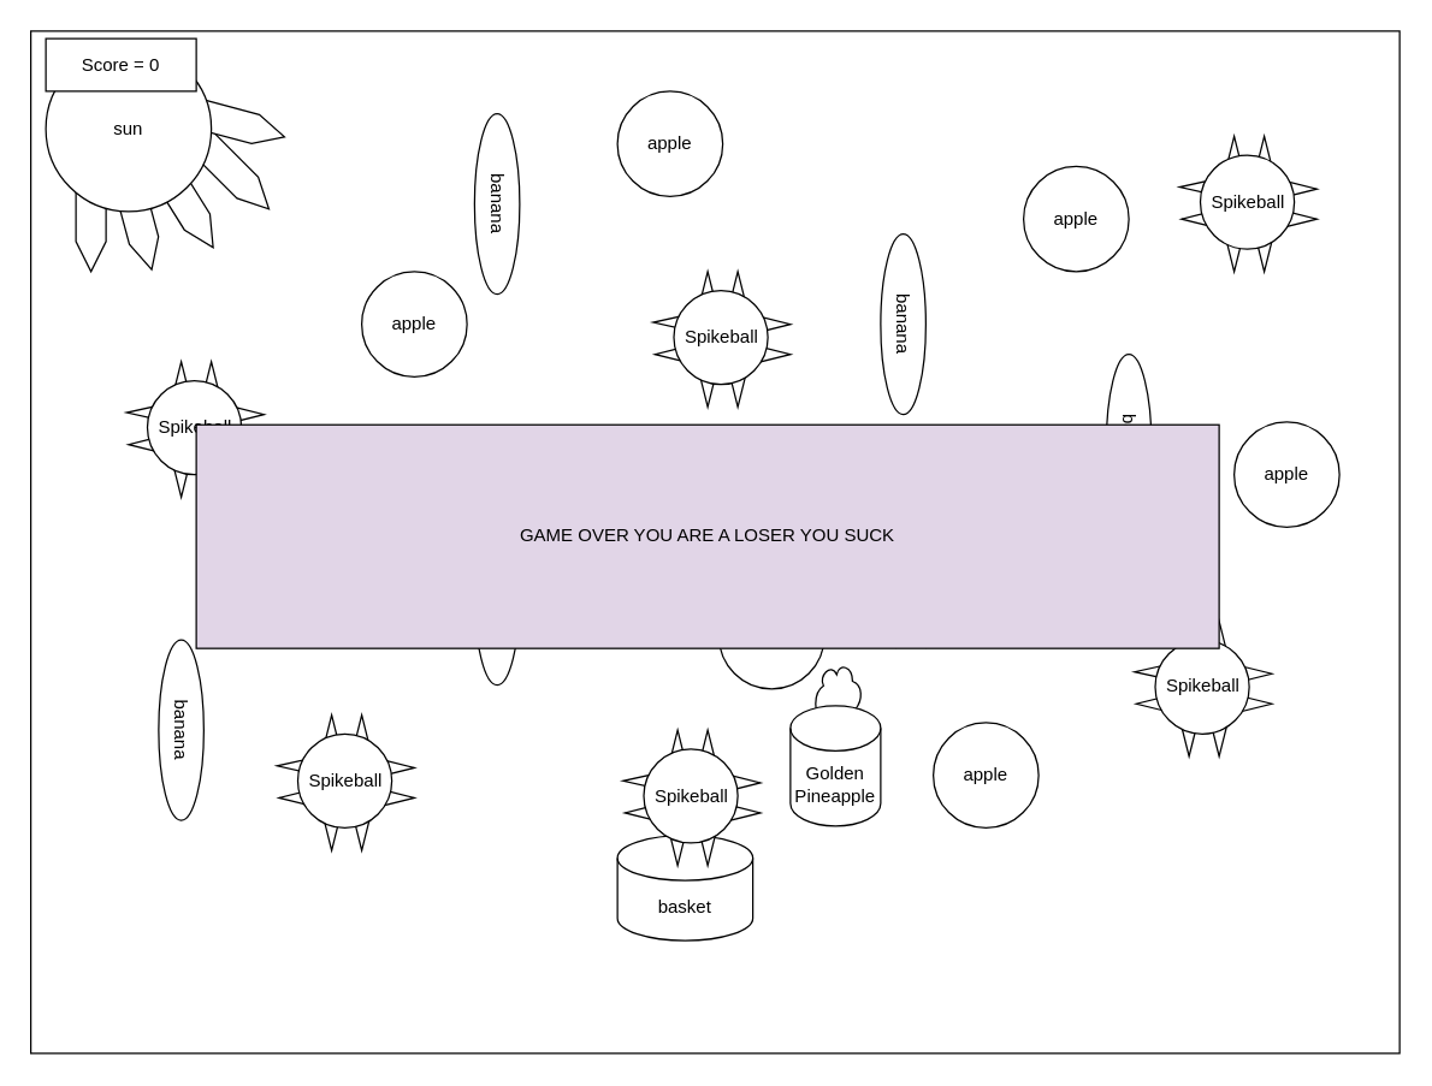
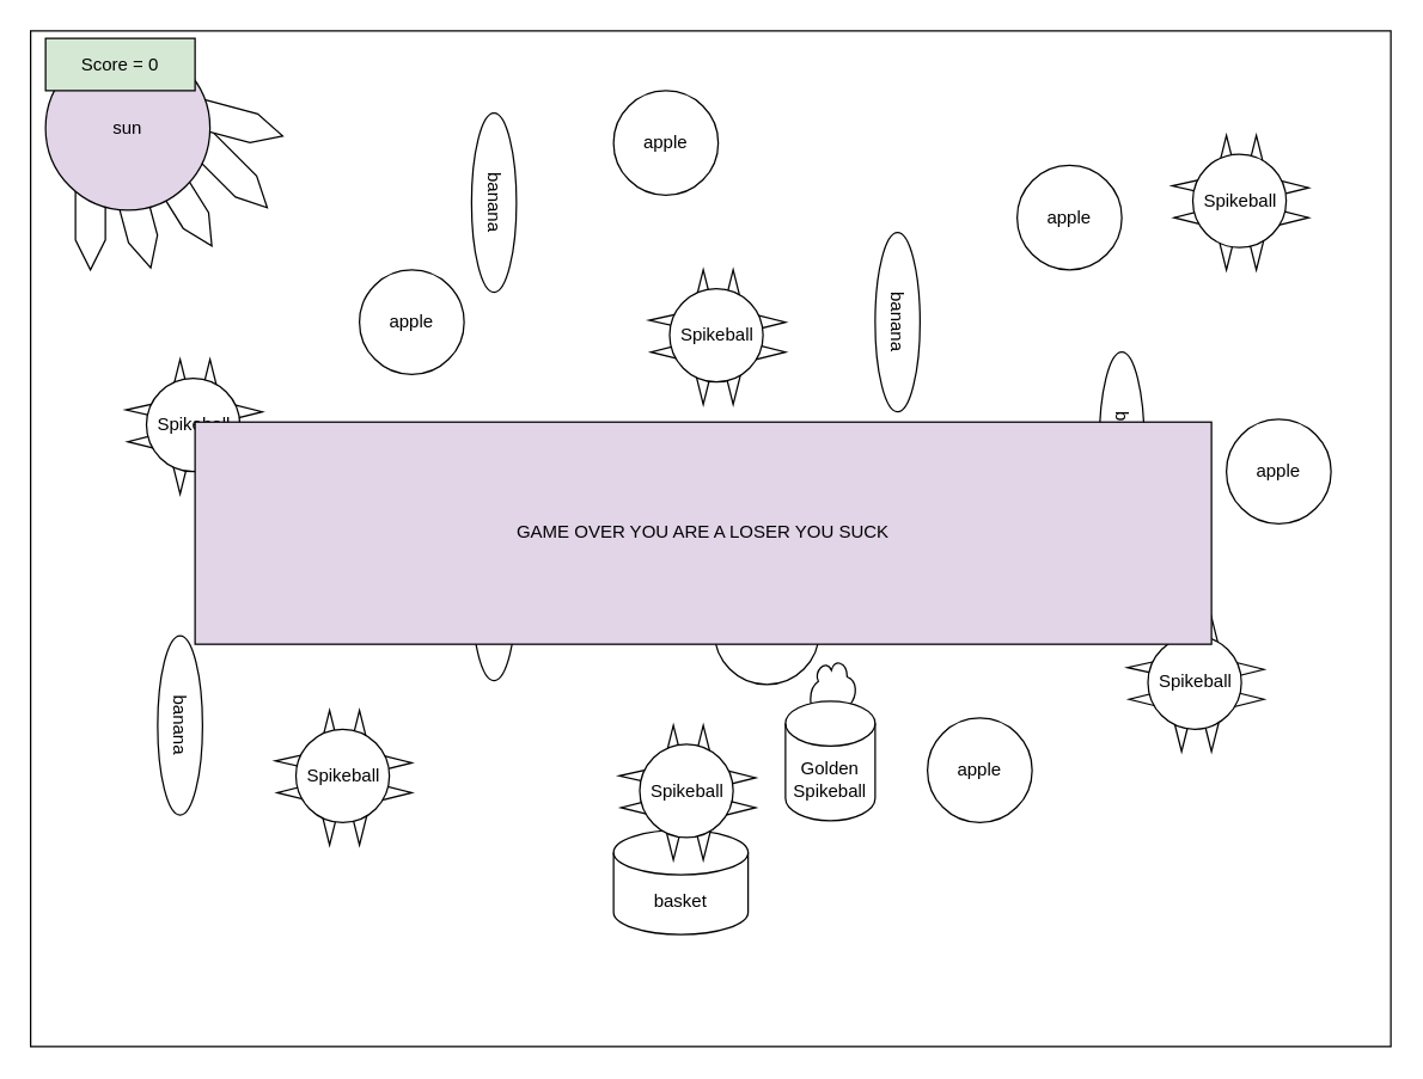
  <mxCell id="0" />
  <mxCell id="1" parent="0" />
  <mxCell id="2" value="" style="rounded=0;whiteSpace=wrap;html=1;" vertex="1" parent="1"><mxGeometry x="20" y="20" width="910" height="680" as="geometry" /></mxCell>
  <mxCell id="3" value="" style="shape=step;perimeter=stepPerimeter;whiteSpace=wrap;html=1;fixedSize=1;rotation=58;" vertex="1" parent="1"><mxGeometry x="80" y="120" width="80" height="20" as="geometry" /></mxCell>
  <mxCell id="4" value="" style="shape=step;perimeter=stepPerimeter;whiteSpace=wrap;html=1;fixedSize=1;rotation=45;" vertex="1" parent="1"><mxGeometry x="110" y="100" width="80" height="20" as="geometry" /></mxCell>
  <mxCell id="5" value="" style="shape=step;perimeter=stepPerimeter;whiteSpace=wrap;html=1;fixedSize=1;rotation=15;" vertex="1" parent="1"><mxGeometry x="110" y="70" width="80" height="20" as="geometry" /></mxCell>
  <mxCell id="6" value="" style="shape=step;perimeter=stepPerimeter;whiteSpace=wrap;html=1;fixedSize=1;rotation=75;" vertex="1" parent="1"><mxGeometry x="50" y="130" width="80" height="20" as="geometry" /></mxCell>
  <mxCell id="7" value="" style="shape=step;perimeter=stepPerimeter;whiteSpace=wrap;html=1;fixedSize=1;rotation=90;" vertex="1" parent="1"><mxGeometry x="20" y="130" width="80" height="20" as="geometry" /></mxCell>
- <mxCell id="8" value="sun" style="ellipse;whiteSpace=wrap;html=1;aspect=fixed;" vertex="1" parent="1"><mxGeometry x="30" y="30" width="110" height="110" as="geometry" /></mxCell>
+ <mxCell id="8" value="sun" style="ellipse;whiteSpace=wrap;html=1;aspect=fixed;fillColor=#e1d5e7;" vertex="1" parent="1"><mxGeometry x="30" y="30" width="110" height="110" as="geometry" /></mxCell>
  <mxCell id="9" value="basket" style="shape=cylinder3;whiteSpace=wrap;html=1;boundedLbl=1;backgroundOutline=1;size=15;" vertex="1" parent="1"><mxGeometry x="410" y="555" width="90" height="70" as="geometry" /></mxCell>
  <mxCell id="10" value="apple" style="ellipse;whiteSpace=wrap;html=1;aspect=fixed;" vertex="1" parent="1"><mxGeometry x="450" y="290" width="70" height="70" as="geometry" /></mxCell>
  <mxCell id="11" value="apple" style="ellipse;whiteSpace=wrap;html=1;aspect=fixed;" vertex="1" parent="1"><mxGeometry x="240" y="180" width="70" height="70" as="geometry" /></mxCell>
  <mxCell id="12" value="apple" style="ellipse;whiteSpace=wrap;html=1;aspect=fixed;" vertex="1" parent="1"><mxGeometry x="477.5" y="387.5" width="70" height="70" as="geometry" /></mxCell>
  <mxCell id="13" value="apple" style="ellipse;whiteSpace=wrap;html=1;aspect=fixed;" vertex="1" parent="1"><mxGeometry x="620" y="480" width="70" height="70" as="geometry" /></mxCell>
  <mxCell id="14" value="apple" style="ellipse;whiteSpace=wrap;html=1;aspect=fixed;" vertex="1" parent="1"><mxGeometry x="170" y="325" width="70" height="70" as="geometry" /></mxCell>
  <mxCell id="15" value="apple" style="ellipse;whiteSpace=wrap;html=1;aspect=fixed;" vertex="1" parent="1"><mxGeometry x="820" y="280" width="70" height="70" as="geometry" /></mxCell>
  <mxCell id="16" value="apple" style="ellipse;whiteSpace=wrap;html=1;aspect=fixed;" vertex="1" parent="1"><mxGeometry x="680" y="110" width="70" height="70" as="geometry" /></mxCell>
  <mxCell id="17" value="apple" style="ellipse;whiteSpace=wrap;html=1;aspect=fixed;" vertex="1" parent="1"><mxGeometry x="410" y="60" width="70" height="70" as="geometry" /></mxCell>
  <mxCell id="18" value="banana" style="ellipse;whiteSpace=wrap;html=1;rotation=90;" vertex="1" parent="1"><mxGeometry x="60" y="470" width="120" height="30" as="geometry" /></mxCell>
  <mxCell id="19" value="banana" style="ellipse;whiteSpace=wrap;html=1;rotation=90;" vertex="1" parent="1"><mxGeometry x="270" y="120" width="120" height="30" as="geometry" /></mxCell>
  <mxCell id="20" value="banana" style="ellipse;whiteSpace=wrap;html=1;rotation=90;" vertex="1" parent="1"><mxGeometry x="270" y="380" width="120" height="30" as="geometry" /></mxCell>
  <mxCell id="21" value="banana" style="ellipse;whiteSpace=wrap;html=1;rotation=90;" vertex="1" parent="1"><mxGeometry x="690" y="280" width="120" height="30" as="geometry" /></mxCell>
  <mxCell id="22" value="banana" style="ellipse;whiteSpace=wrap;html=1;rotation=90;" vertex="1" parent="1"><mxGeometry x="540" y="200" width="120" height="30" as="geometry" /></mxCell>
  <mxCell id="23" value="" style="triangle;whiteSpace=wrap;html=1;rotation=90;" vertex="1" parent="1"><mxGeometry x="380" y="390" width="20" height="10" as="geometry" /></mxCell>
  <mxCell id="24" value="" style="triangle;whiteSpace=wrap;html=1;rotation=90;" vertex="1" parent="1"><mxGeometry x="400" y="390" width="20" height="10" as="geometry" /></mxCell>
  <mxCell id="25" value="" style="triangle;whiteSpace=wrap;html=1;rotation=90;direction=south;" vertex="1" parent="1"><mxGeometry x="360" y="360" width="10" height="20" as="geometry" /></mxCell>
  <mxCell id="26" value="" style="triangle;whiteSpace=wrap;html=1;rotation=90;direction=south;" vertex="1" parent="1"><mxGeometry x="360" y="337.5" width="10" height="22.5" as="geometry" /></mxCell>
  <mxCell id="27" value="" style="triangle;whiteSpace=wrap;html=1;rotation=90;direction=west;" vertex="1" parent="1"><mxGeometry x="380" y="320" width="20" height="10" as="geometry" /></mxCell>
  <mxCell id="28" value="" style="triangle;whiteSpace=wrap;html=1;rotation=90;direction=west;" vertex="1" parent="1"><mxGeometry x="400" y="320" width="20" height="10" as="geometry" /></mxCell>
  <mxCell id="29" value="" style="triangle;whiteSpace=wrap;html=1;rotation=90;direction=north;" vertex="1" parent="1"><mxGeometry x="430" y="360" width="10" height="20" as="geometry" /></mxCell>
  <mxCell id="30" value="" style="triangle;whiteSpace=wrap;html=1;rotation=90;direction=north;" vertex="1" parent="1"><mxGeometry x="430" y="340" width="10" height="20" as="geometry" /></mxCell>
  <mxCell id="31" value="Spikeball" style="ellipse;whiteSpace=wrap;html=1;aspect=fixed;" vertex="1" parent="1"><mxGeometry x="367.5" y="325" width="62.5" height="62.5" as="geometry" /></mxCell>
  <mxCell id="32" value="" style="triangle;whiteSpace=wrap;html=1;rotation=90;" vertex="1" parent="1"><mxGeometry x="210" y="550" width="20" height="10" as="geometry" /></mxCell>
  <mxCell id="33" value="" style="triangle;whiteSpace=wrap;html=1;rotation=90;" vertex="1" parent="1"><mxGeometry x="230" y="550" width="20" height="10" as="geometry" /></mxCell>
  <mxCell id="34" value="" style="triangle;whiteSpace=wrap;html=1;rotation=90;direction=south;" vertex="1" parent="1"><mxGeometry x="190" y="520" width="10" height="20" as="geometry" /></mxCell>
  <mxCell id="35" value="" style="triangle;whiteSpace=wrap;html=1;rotation=90;direction=south;" vertex="1" parent="1"><mxGeometry x="190" y="497.5" width="10" height="22.5" as="geometry" /></mxCell>
  <mxCell id="36" value="" style="triangle;whiteSpace=wrap;html=1;rotation=90;direction=west;" vertex="1" parent="1"><mxGeometry x="210" y="480" width="20" height="10" as="geometry" /></mxCell>
  <mxCell id="37" value="" style="triangle;whiteSpace=wrap;html=1;rotation=90;direction=west;" vertex="1" parent="1"><mxGeometry x="230" y="480" width="20" height="10" as="geometry" /></mxCell>
  <mxCell id="38" value="" style="triangle;whiteSpace=wrap;html=1;rotation=90;direction=north;" vertex="1" parent="1"><mxGeometry x="260" y="520" width="10" height="20" as="geometry" /></mxCell>
  <mxCell id="39" value="" style="triangle;whiteSpace=wrap;html=1;rotation=90;direction=north;" vertex="1" parent="1"><mxGeometry x="260" y="500" width="10" height="20" as="geometry" /></mxCell>
  <mxCell id="40" value="Spikeball" style="ellipse;whiteSpace=wrap;html=1;aspect=fixed;" vertex="1" parent="1"><mxGeometry x="197.5" y="487.5" width="62.5" height="62.5" as="geometry" /></mxCell>
  <mxCell id="41" value="" style="triangle;whiteSpace=wrap;html=1;rotation=90;" vertex="1" parent="1"><mxGeometry x="585" y="414" width="20" height="10" as="geometry" /></mxCell>
  <mxCell id="42" value="" style="triangle;whiteSpace=wrap;html=1;rotation=90;" vertex="1" parent="1"><mxGeometry x="605" y="414" width="20" height="10" as="geometry" /></mxCell>
  <mxCell id="43" value="" style="triangle;whiteSpace=wrap;html=1;rotation=90;direction=south;" vertex="1" parent="1"><mxGeometry x="565" y="384" width="10" height="20" as="geometry" /></mxCell>
  <mxCell id="44" value="" style="triangle;whiteSpace=wrap;html=1;rotation=90;direction=south;" vertex="1" parent="1"><mxGeometry x="565" y="361.5" width="10" height="22.5" as="geometry" /></mxCell>
  <mxCell id="45" value="" style="triangle;whiteSpace=wrap;html=1;rotation=90;direction=west;" vertex="1" parent="1"><mxGeometry x="585" y="344" width="20" height="10" as="geometry" /></mxCell>
  <mxCell id="46" value="" style="triangle;whiteSpace=wrap;html=1;rotation=90;direction=west;" vertex="1" parent="1"><mxGeometry x="605" y="344" width="20" height="10" as="geometry" /></mxCell>
  <mxCell id="47" value="" style="triangle;whiteSpace=wrap;html=1;rotation=90;direction=north;" vertex="1" parent="1"><mxGeometry x="635" y="384" width="10" height="20" as="geometry" /></mxCell>
  <mxCell id="48" value="" style="triangle;whiteSpace=wrap;html=1;rotation=90;direction=north;" vertex="1" parent="1"><mxGeometry x="635" y="364" width="10" height="20" as="geometry" /></mxCell>
  <mxCell id="49" value="Spikeball" style="ellipse;whiteSpace=wrap;html=1;aspect=fixed;" vertex="1" parent="1"><mxGeometry x="572.5" y="351.5" width="62.5" height="62.5" as="geometry" /></mxCell>
  <mxCell id="50" value="" style="triangle;whiteSpace=wrap;html=1;rotation=90;" vertex="1" parent="1"><mxGeometry x="110" y="315" width="20" height="10" as="geometry" /></mxCell>
  <mxCell id="51" value="" style="triangle;whiteSpace=wrap;html=1;rotation=90;" vertex="1" parent="1"><mxGeometry x="130" y="315" width="20" height="10" as="geometry" /></mxCell>
  <mxCell id="52" value="" style="triangle;whiteSpace=wrap;html=1;rotation=90;direction=south;" vertex="1" parent="1"><mxGeometry x="90" y="285" width="10" height="20" as="geometry" /></mxCell>
  <mxCell id="53" value="" style="triangle;whiteSpace=wrap;html=1;rotation=90;direction=south;" vertex="1" parent="1"><mxGeometry x="90" y="262.5" width="10" height="22.5" as="geometry" /></mxCell>
  <mxCell id="54" value="" style="triangle;whiteSpace=wrap;html=1;rotation=90;direction=west;" vertex="1" parent="1"><mxGeometry x="110" y="245" width="20" height="10" as="geometry" /></mxCell>
  <mxCell id="55" value="" style="triangle;whiteSpace=wrap;html=1;rotation=90;direction=west;" vertex="1" parent="1"><mxGeometry x="130" y="245" width="20" height="10" as="geometry" /></mxCell>
  <mxCell id="56" value="" style="triangle;whiteSpace=wrap;html=1;rotation=90;direction=north;" vertex="1" parent="1"><mxGeometry x="160" y="285" width="10" height="20" as="geometry" /></mxCell>
  <mxCell id="57" value="" style="triangle;whiteSpace=wrap;html=1;rotation=90;direction=north;" vertex="1" parent="1"><mxGeometry x="160" y="265" width="10" height="20" as="geometry" /></mxCell>
  <mxCell id="58" value="Spikeball" style="ellipse;whiteSpace=wrap;html=1;aspect=fixed;" vertex="1" parent="1"><mxGeometry x="97.5" y="252.5" width="62.5" height="62.5" as="geometry" /></mxCell>
  <mxCell id="59" value="" style="triangle;whiteSpace=wrap;html=1;rotation=90;" vertex="1" parent="1"><mxGeometry x="810" y="165" width="20" height="10" as="geometry" /></mxCell>
  <mxCell id="60" value="" style="triangle;whiteSpace=wrap;html=1;rotation=90;" vertex="1" parent="1"><mxGeometry x="830" y="165" width="20" height="10" as="geometry" /></mxCell>
  <mxCell id="61" value="" style="triangle;whiteSpace=wrap;html=1;rotation=90;direction=south;" vertex="1" parent="1"><mxGeometry x="790" y="135" width="10" height="20" as="geometry" /></mxCell>
  <mxCell id="62" value="" style="triangle;whiteSpace=wrap;html=1;rotation=90;direction=south;" vertex="1" parent="1"><mxGeometry x="790" y="112.5" width="10" height="22.5" as="geometry" /></mxCell>
  <mxCell id="63" value="" style="triangle;whiteSpace=wrap;html=1;rotation=90;direction=west;" vertex="1" parent="1"><mxGeometry x="810" y="95" width="20" height="10" as="geometry" /></mxCell>
  <mxCell id="64" value="" style="triangle;whiteSpace=wrap;html=1;rotation=90;direction=west;" vertex="1" parent="1"><mxGeometry x="830" y="95" width="20" height="10" as="geometry" /></mxCell>
  <mxCell id="65" value="" style="triangle;whiteSpace=wrap;html=1;rotation=90;direction=north;" vertex="1" parent="1"><mxGeometry x="860" y="135" width="10" height="20" as="geometry" /></mxCell>
  <mxCell id="66" value="" style="triangle;whiteSpace=wrap;html=1;rotation=90;direction=north;" vertex="1" parent="1"><mxGeometry x="860" y="115" width="10" height="20" as="geometry" /></mxCell>
  <mxCell id="67" value="Spikeball" style="ellipse;whiteSpace=wrap;html=1;aspect=fixed;" vertex="1" parent="1"><mxGeometry x="797.5" y="102.5" width="62.5" height="62.5" as="geometry" /></mxCell>
  <mxCell id="68" value="" style="triangle;whiteSpace=wrap;html=1;rotation=90;" vertex="1" parent="1"><mxGeometry x="780" y="487.5" width="20" height="10" as="geometry" /></mxCell>
  <mxCell id="69" value="" style="triangle;whiteSpace=wrap;html=1;rotation=90;" vertex="1" parent="1"><mxGeometry x="800" y="487.5" width="20" height="10" as="geometry" /></mxCell>
  <mxCell id="70" value="" style="triangle;whiteSpace=wrap;html=1;rotation=90;direction=south;" vertex="1" parent="1"><mxGeometry x="760" y="457.5" width="10" height="20" as="geometry" /></mxCell>
  <mxCell id="71" value="" style="triangle;whiteSpace=wrap;html=1;rotation=90;direction=south;" vertex="1" parent="1"><mxGeometry x="760" y="435" width="10" height="22.5" as="geometry" /></mxCell>
  <mxCell id="72" value="" style="triangle;whiteSpace=wrap;html=1;rotation=90;direction=west;" vertex="1" parent="1"><mxGeometry x="780" y="417.5" width="20" height="10" as="geometry" /></mxCell>
  <mxCell id="73" value="" style="triangle;whiteSpace=wrap;html=1;rotation=90;direction=west;" vertex="1" parent="1"><mxGeometry x="800" y="417.5" width="20" height="10" as="geometry" /></mxCell>
  <mxCell id="74" value="" style="triangle;whiteSpace=wrap;html=1;rotation=90;direction=north;" vertex="1" parent="1"><mxGeometry x="830" y="457.5" width="10" height="20" as="geometry" /></mxCell>
  <mxCell id="75" value="" style="triangle;whiteSpace=wrap;html=1;rotation=90;direction=north;" vertex="1" parent="1"><mxGeometry x="830" y="437.5" width="10" height="20" as="geometry" /></mxCell>
  <mxCell id="76" value="Spikeball" style="ellipse;whiteSpace=wrap;html=1;aspect=fixed;" vertex="1" parent="1"><mxGeometry x="767.5" y="425" width="62.5" height="62.5" as="geometry" /></mxCell>
  <mxCell id="77" value="" style="triangle;whiteSpace=wrap;html=1;rotation=90;" vertex="1" parent="1"><mxGeometry x="460" y="255" width="20" height="10" as="geometry" /></mxCell>
  <mxCell id="78" value="" style="triangle;whiteSpace=wrap;html=1;rotation=90;" vertex="1" parent="1"><mxGeometry x="480" y="255" width="20" height="10" as="geometry" /></mxCell>
  <mxCell id="79" value="" style="triangle;whiteSpace=wrap;html=1;rotation=90;direction=south;" vertex="1" parent="1"><mxGeometry x="440" y="225" width="10" height="20" as="geometry" /></mxCell>
  <mxCell id="80" value="" style="triangle;whiteSpace=wrap;html=1;rotation=90;direction=south;" vertex="1" parent="1"><mxGeometry x="440" y="202.5" width="10" height="22.5" as="geometry" /></mxCell>
  <mxCell id="81" value="" style="triangle;whiteSpace=wrap;html=1;rotation=90;direction=west;" vertex="1" parent="1"><mxGeometry x="460" y="185" width="20" height="10" as="geometry" /></mxCell>
  <mxCell id="82" value="" style="triangle;whiteSpace=wrap;html=1;rotation=90;direction=west;" vertex="1" parent="1"><mxGeometry x="480" y="185" width="20" height="10" as="geometry" /></mxCell>
  <mxCell id="83" value="" style="triangle;whiteSpace=wrap;html=1;rotation=90;direction=north;" vertex="1" parent="1"><mxGeometry x="510" y="225" width="10" height="20" as="geometry" /></mxCell>
  <mxCell id="84" value="" style="triangle;whiteSpace=wrap;html=1;rotation=90;direction=north;" vertex="1" parent="1"><mxGeometry x="510" y="205" width="10" height="20" as="geometry" /></mxCell>
  <mxCell id="85" value="Spikeball" style="ellipse;whiteSpace=wrap;html=1;aspect=fixed;" vertex="1" parent="1"><mxGeometry x="447.5" y="192.5" width="62.5" height="62.5" as="geometry" /></mxCell>
- <mxCell id="86" value="Score = 0" style="rounded=0;whiteSpace=wrap;html=1;" vertex="1" parent="1"><mxGeometry x="30" y="25" width="100" height="35" as="geometry" /></mxCell>
+ <mxCell id="86" value="Score = 0" style="rounded=0;whiteSpace=wrap;html=1;fillColor=#d5e8d4;" vertex="1" parent="1"><mxGeometry x="30" y="25" width="100" height="35" as="geometry" /></mxCell>
  <mxCell id="87" value="" style="ellipse;shape=cloud;whiteSpace=wrap;html=1;direction=south;" vertex="1" parent="1"><mxGeometry x="540" y="440" width="35" height="50" as="geometry" /></mxCell>
- <mxCell id="88" value="Golden&lt;br&gt;Pineapple" style="shape=cylinder3;whiteSpace=wrap;html=1;boundedLbl=1;backgroundOutline=1;size=15;" vertex="1" parent="1"><mxGeometry x="525" y="468.75" width="60" height="80" as="geometry" /></mxCell>
+ <mxCell id="88" value="Golden&lt;br&gt;Spikeball" style="shape=cylinder3;whiteSpace=wrap;html=1;boundedLbl=1;backgroundOutline=1;size=15;" vertex="1" parent="1"><mxGeometry x="525" y="468.75" width="60" height="80" as="geometry" /></mxCell>
  <mxCell id="89" value="" style="triangle;whiteSpace=wrap;html=1;rotation=90;" vertex="1" parent="1"><mxGeometry x="440" y="560" width="20" height="10" as="geometry" /></mxCell>
  <mxCell id="90" value="" style="triangle;whiteSpace=wrap;html=1;rotation=90;" vertex="1" parent="1"><mxGeometry x="460" y="560" width="20" height="10" as="geometry" /></mxCell>
  <mxCell id="91" value="" style="triangle;whiteSpace=wrap;html=1;rotation=90;direction=south;" vertex="1" parent="1"><mxGeometry x="420" y="530" width="10" height="20" as="geometry" /></mxCell>
  <mxCell id="92" value="" style="triangle;whiteSpace=wrap;html=1;rotation=90;direction=south;" vertex="1" parent="1"><mxGeometry x="420" y="507.5" width="10" height="22.5" as="geometry" /></mxCell>
  <mxCell id="93" value="" style="triangle;whiteSpace=wrap;html=1;rotation=90;direction=west;" vertex="1" parent="1"><mxGeometry x="440" y="490" width="20" height="10" as="geometry" /></mxCell>
  <mxCell id="94" value="" style="triangle;whiteSpace=wrap;html=1;rotation=90;direction=west;" vertex="1" parent="1"><mxGeometry x="460" y="490" width="20" height="10" as="geometry" /></mxCell>
  <mxCell id="95" value="" style="triangle;whiteSpace=wrap;html=1;rotation=90;direction=north;" vertex="1" parent="1"><mxGeometry x="490" y="530" width="10" height="20" as="geometry" /></mxCell>
  <mxCell id="96" value="" style="triangle;whiteSpace=wrap;html=1;rotation=90;direction=north;" vertex="1" parent="1"><mxGeometry x="490" y="510" width="10" height="20" as="geometry" /></mxCell>
  <mxCell id="97" value="Spikeball" style="ellipse;whiteSpace=wrap;html=1;aspect=fixed;" vertex="1" parent="1"><mxGeometry x="427.5" y="497.5" width="62.5" height="62.5" as="geometry" /></mxCell>
  <mxCell id="98" value="GAME OVER YOU ARE A LOSER YOU SUCK" style="rounded=0;whiteSpace=wrap;html=1;fillColor=#e1d5e7;" vertex="1" parent="1"><mxGeometry x="130" y="281.88" width="680" height="148.75" as="geometry" /></mxCell>
